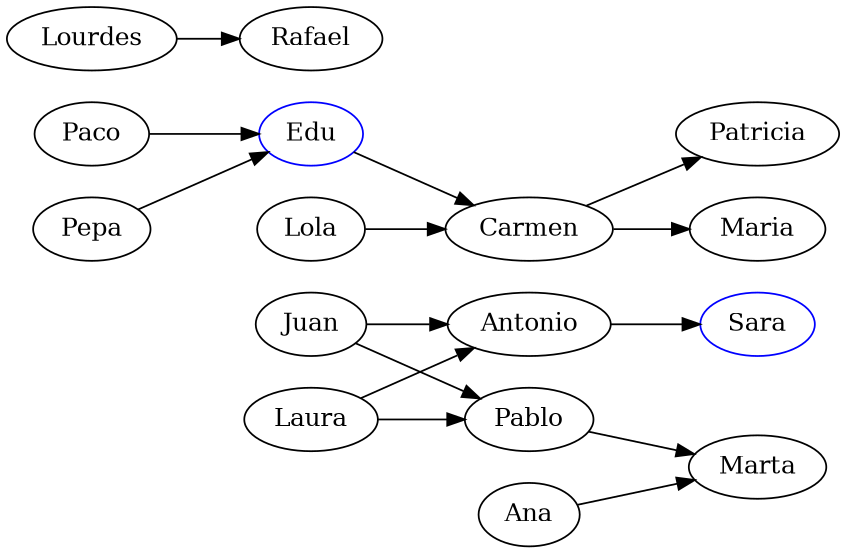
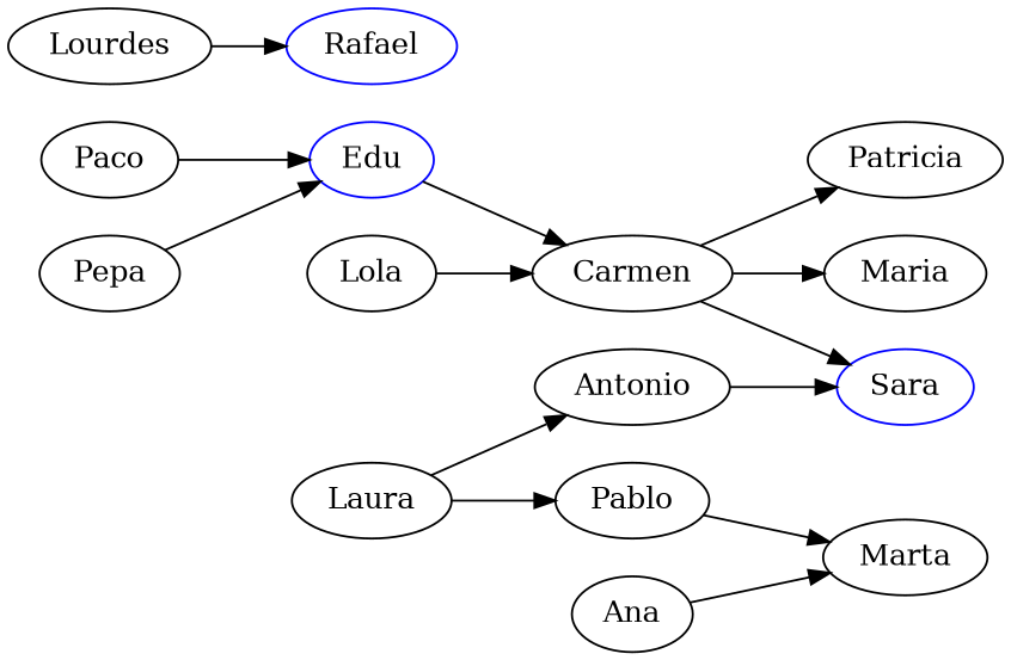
  strict digraph {
    rankdir=LR
    node [color=black]
    edge [style=solid]
    n1 [label=Paco]
    n2 [color=blue label=Edu]
    n3 [label=Carmen]
    n4 [label=Pepa]
    n5 [label=Patricia]
    n6 [label=Maria]
    n7 [color=blue label=Sara]
    n8 [label=Lola]
-   n9 [label=Juan]
    n10 [label=Antonio]
    n11 [label=Pablo]
    n12 [label=Marta]
    n13 [label=Laura]
-   n14 [label=Rafael]
+   n14 [color=blue label=Rafael]
    n15 [label=Ana]
    n16 [label=Lourdes]
    n1 -> n2
    n2 -> n3
    n3 -> n5
    n3 -> n6
+   n3 -> n7
    n4 -> n2
    n8 -> n3
-   n9 -> n10
-   n9 -> n11
    n10 -> n7
    n11 -> n12
    n13 -> n10
    n13 -> n11
    n15 -> n12
    n16 -> n14
  }
